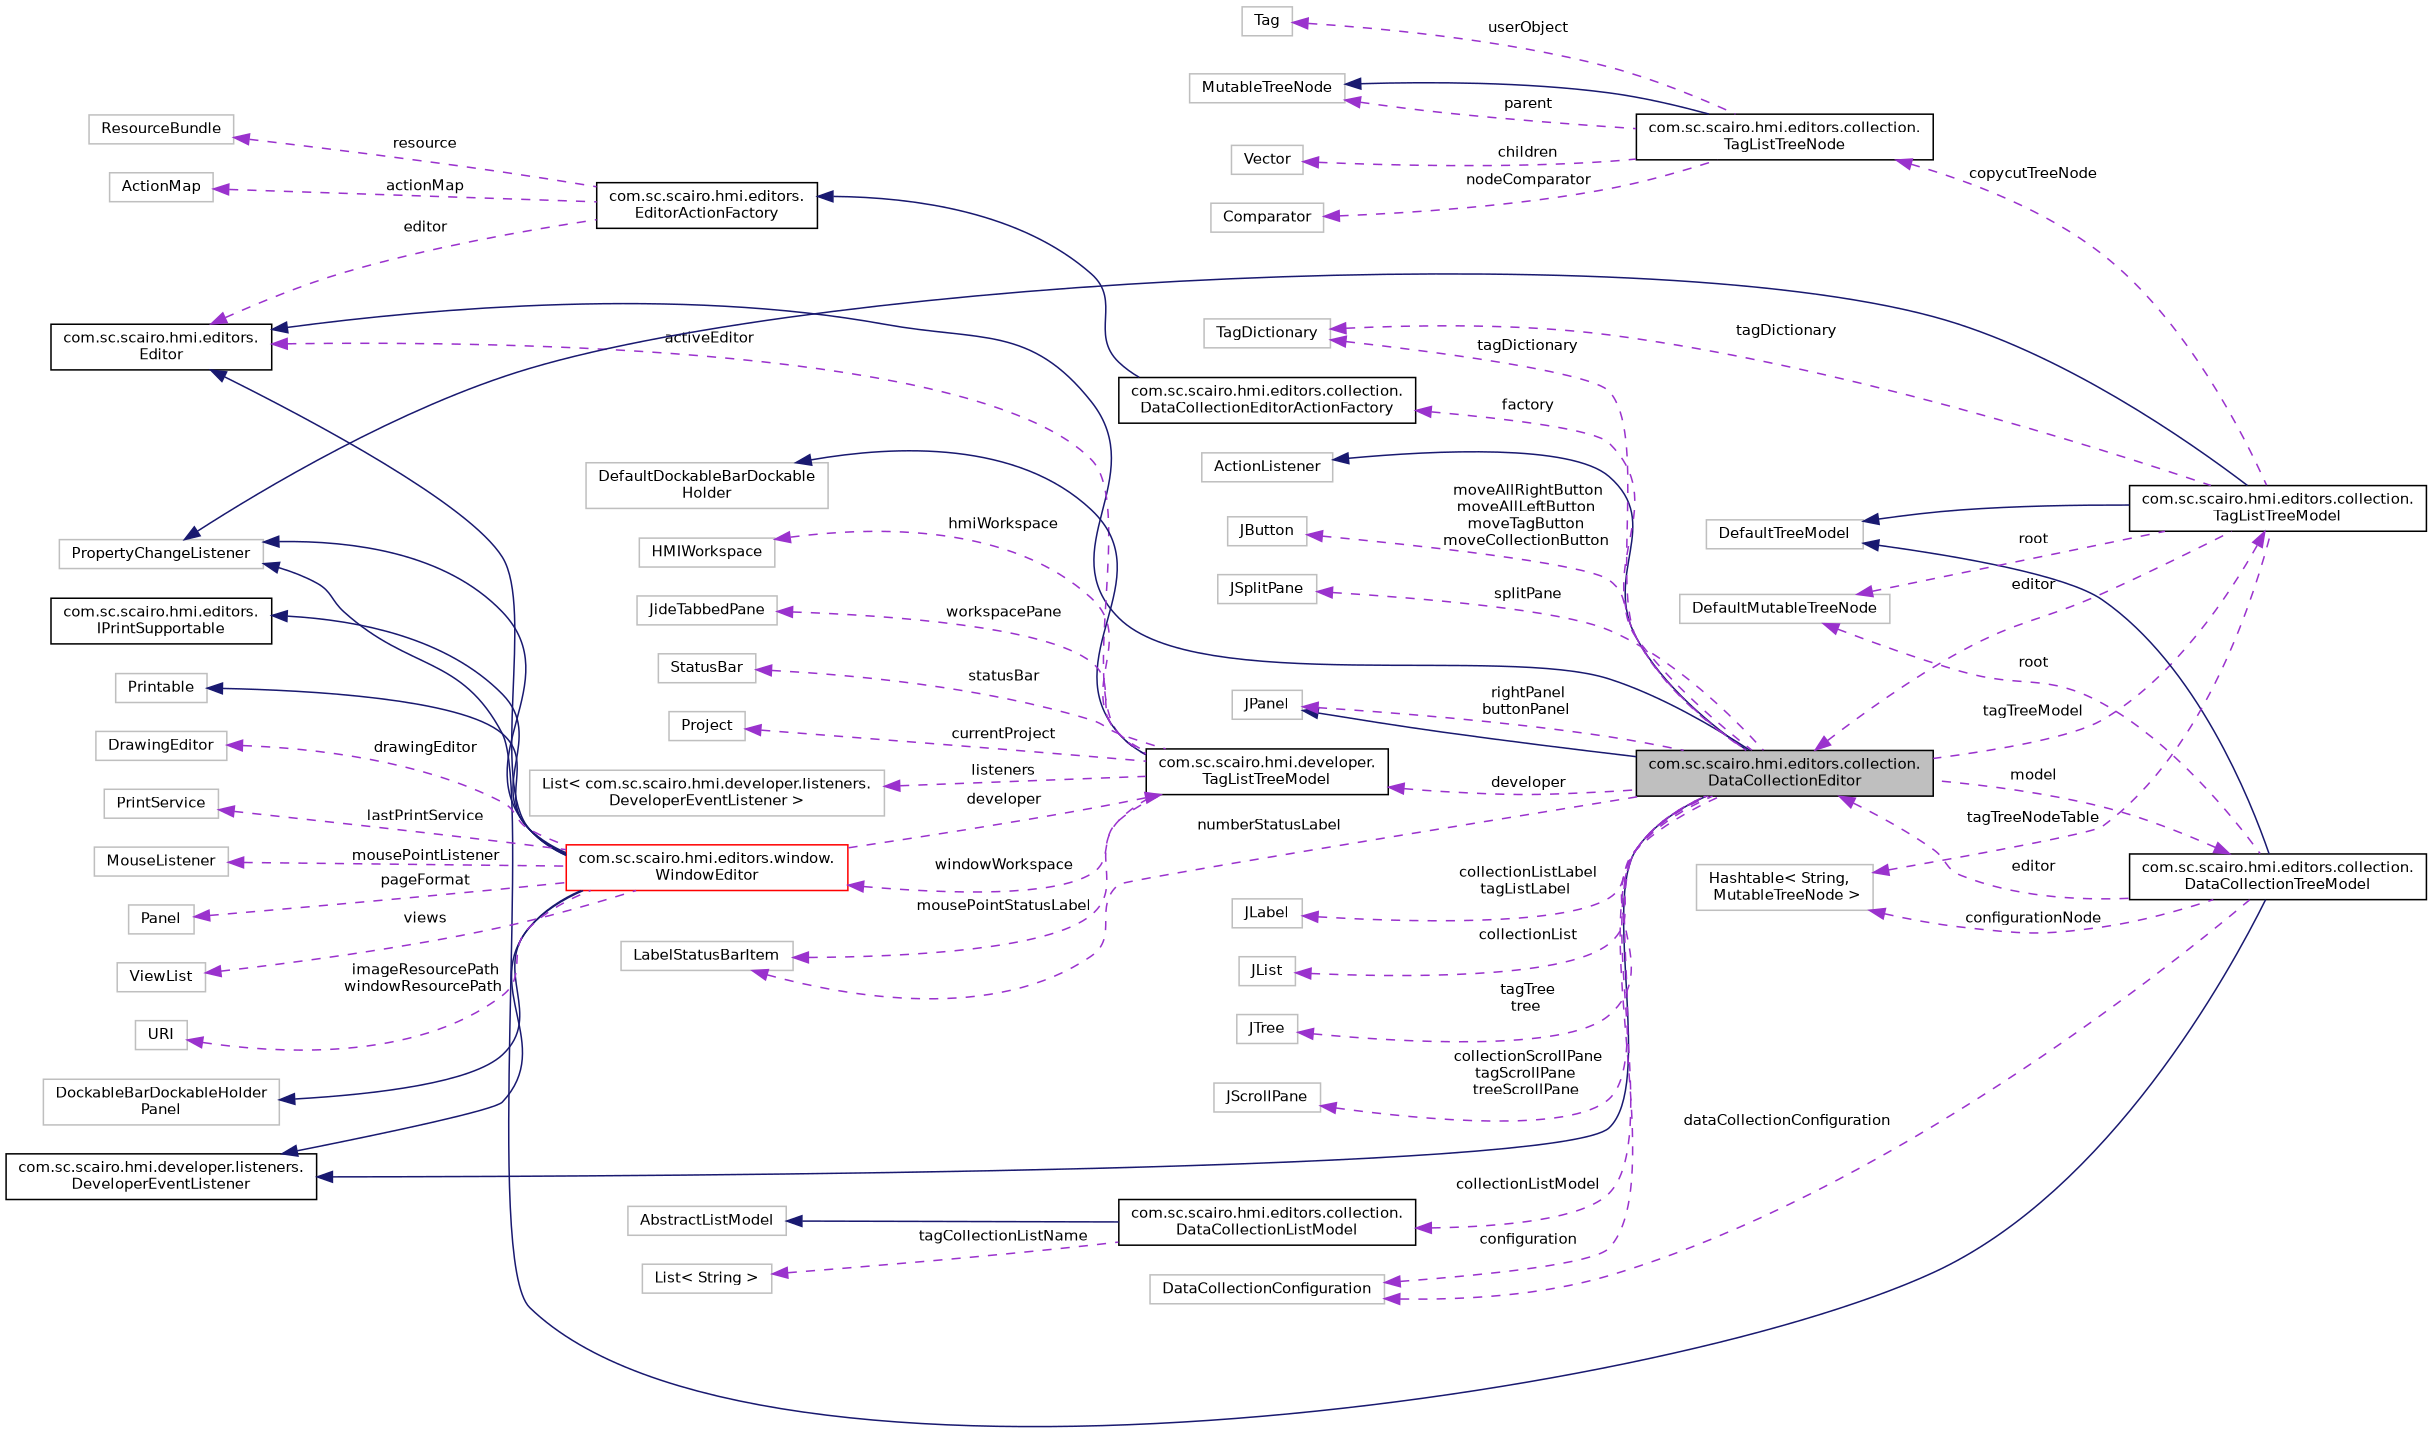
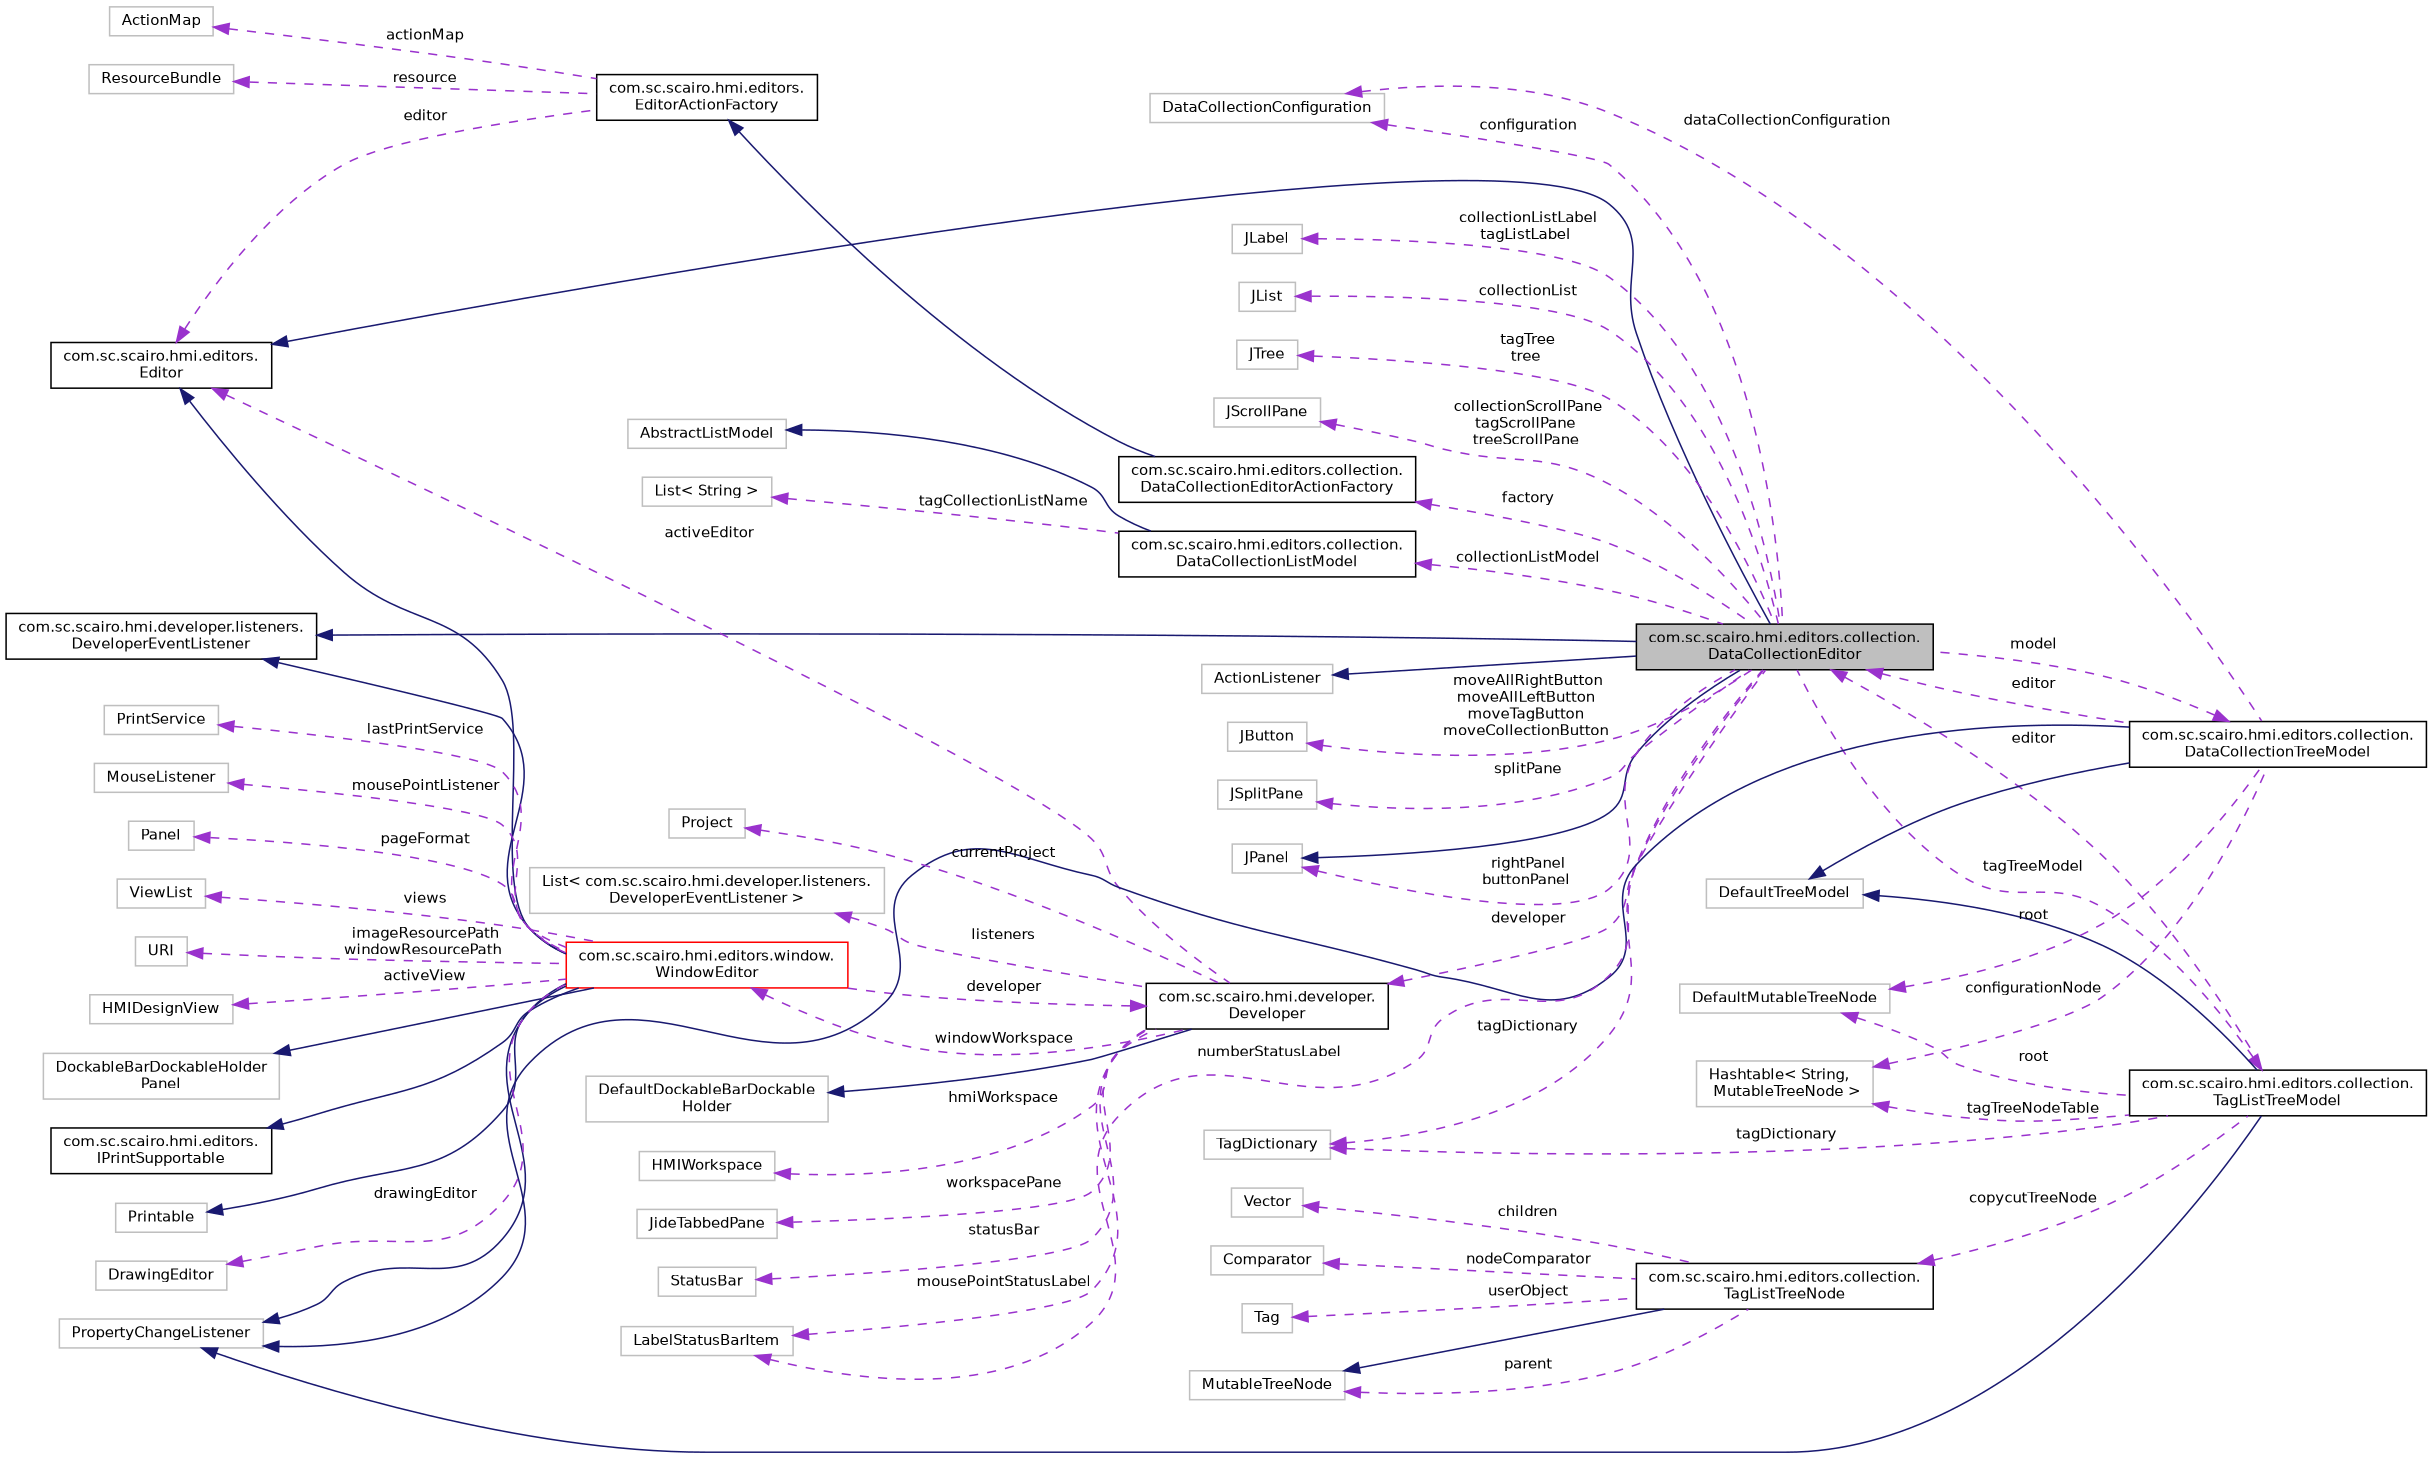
  digraph {
    rankdir=LR
    node [color=grey75 fillcolor=white fontname=Helvetica fontsize=10 shape=record style=filled]
    edge [color=darkorchid3 dir=back fontname=Helvetica fontsize=10 labelfontname=Helvetica labelfontsize=10 style=dashed]
    n1 [color=black fillcolor=grey75 fontcolor=black height=0.2 label="com.sc.scairo.hmi.editors.collection.\lDataCollectionEditor" width=0.4]
    n2 [color=black height=0.2 label="com.sc.scairo.hmi.editors.collection.\lTagListTreeModel" width=0.4]
    n3 [color=black height=0.2 label="com.sc.scairo.hmi.editors.collection.\lDataCollectionTreeModel" width=0.4]
    n4 [height=0.2 label=JPanel width=0.4]
    n5 [color=black height=0.2 label="com.sc.scairo.hmi.developer.listeners.\lDeveloperEventListener" width=0.4]
    n6 [color=red height=0.2 label="com.sc.scairo.hmi.editors.window.\lWindowEditor" width=0.4]
-   n7 [color=black height=0.2 label="com.sc.scairo.hmi.developer.\lTagListTreeModel" width=0.4]
+   n7 [color=black height=0.2 label="com.sc.scairo.hmi.developer.\lDeveloper" width=0.4]
    n8 [height=0.2 label=ActionListener width=0.4]
    n9 [color=black height=0.2 label="com.sc.scairo.hmi.editors.\lEditor" width=0.4]
    n10 [color=black height=0.2 label="com.sc.scairo.hmi.editors.\lEditorActionFactory" width=0.4]
    n11 [color=black height=0.2 label="com.sc.scairo.hmi.editors.collection.\lDataCollectionEditorActionFactory" width=0.4]
    n12 [height=0.2 label=TagDictionary width=0.4]
    n13 [height=0.2 label=DataCollectionConfiguration width=0.4]
    n14 [height=0.2 label=JButton width=0.4]
    n15 [height=0.2 label=DefaultTreeModel width=0.4]
    n16 [height=0.2 label=PropertyChangeListener width=0.4]
    n17 [height=0.2 label=DefaultMutableTreeNode width=0.4]
    n18 [height=0.2 label="Hashtable\< String,\l MutableTreeNode \>" width=0.4]
    n19 [color=black height=0.2 label="com.sc.scairo.hmi.editors.collection.\lTagListTreeNode" width=0.4]
    n20 [height=0.2 label=MutableTreeNode width=0.4]
    n21 [height=0.2 label=Vector width=0.4]
    n22 [height=0.2 label=Comparator width=0.4]
    n23 [height=0.2 label=Tag width=0.4]
    n24 [height=0.2 label=JSplitPane width=0.4]
    n25 [height=0.2 label=LabelStatusBarItem width=0.4]
    n26 [height=0.2 label=ResourceBundle width=0.4]
    n27 [height=0.2 label=ActionMap width=0.4]
    n28 [height=0.2 label=JLabel width=0.4]
    n29 [height=0.2 label="DefaultDockableBarDockable\lHolder" width=0.4]
    n30 [height=0.2 label=HMIWorkspace width=0.4]
    n31 [height=0.2 label="DockableBarDockableHolder\lPanel" width=0.4]
    n32 [color=black height=0.2 label="com.sc.scairo.hmi.editors.\lIPrintSupportable" width=0.4]
    n33 [height=0.2 label=Printable width=0.4]
    n34 [height=0.2 label=DrawingEditor width=0.4]
    n35 [height=0.2 label=PrintService width=0.4]
    n36 [height=0.2 label=MouseListener width=0.4]
    n37 [height=0.2 label=Panel width=0.4]
    n38 [height=0.2 label=ViewList width=0.4]
    n39 [height=0.2 label=URI width=0.4]
+   n40 [height=0.2 label=HMIDesignView width=0.4]
    n41 [height=0.2 label=JideTabbedPane width=0.4]
    n42 [height=0.2 label=StatusBar width=0.4]
    n43 [height=0.2 label=Project width=0.4]
    n44 [height=0.2 label="List\< com.sc.scairo.hmi.developer.listeners.\lDeveloperEventListener \>" width=0.4]
    n45 [height=0.2 label=JList width=0.4]
    n46 [height=0.2 label=JTree width=0.4]
    n47 [height=0.2 label=JScrollPane width=0.4]
    n48 [color=black height=0.2 label="com.sc.scairo.hmi.editors.collection.\lDataCollectionListModel" width=0.4]
    n49 [height=0.2 label=AbstractListModel width=0.4]
    n50 [height=0.2 label="List\< String \>" width=0.4]
    n1 -> n2 [label=" editor"]
    n1 -> n3 [label=" editor"]
    n2 -> n1 [label=" tagTreeModel"]
    n3 -> n1 [label=" model"]
    n4 -> n1 [color=midnightblue style=solid]
    n4 -> n1 [label=" rightPanel\nbuttonPanel"]
    n5 -> n1 [color=midnightblue style=solid]
    n5 -> n6 [color=midnightblue style=solid]
    n6 -> n7 [label=" windowWorkspace"]
    n7 -> n1 [label=" developer"]
    n7 -> n6 [label=" developer"]
    n8 -> n1 [color=midnightblue style=solid]
    n9 -> n1 [color=midnightblue style=solid]
    n9 -> n6 [color=midnightblue style=solid]
    n9 -> n7 [label=" activeEditor"]
    n9 -> n10 [label=" editor"]
    n10 -> n11 [color=midnightblue style=solid]
    n11 -> n1 [label=" factory"]
    n12 -> n1 [label=" tagDictionary"]
    n12 -> n2 [label=" tagDictionary"]
    n13 -> n1 [label=" configuration"]
    n13 -> n3 [label=" dataCollectionConfiguration"]
    n14 -> n1 [label=" moveAllRightButton\nmoveAllLeftButton\nmoveTagButton\nmoveCollectionButton"]
    n15 -> n2 [color=midnightblue style=solid]
    n15 -> n3 [color=midnightblue style=solid]
    n16 -> n2 [color=midnightblue style=solid]
    n16 -> n3 [color=midnightblue style=solid]
    n16 -> n6 [color=midnightblue style=solid]
    n17 -> n2 [label=" root"]
    n17 -> n3 [label=" root"]
    n18 -> n2 [label=" tagTreeNodeTable"]
    n18 -> n3 [label=" configurationNode"]
    n19 -> n2 [label=" copycutTreeNode"]
    n20 -> n19 [color=midnightblue style=solid]
    n20 -> n19 [label=" parent"]
    n21 -> n19 [label=" children"]
    n22 -> n19 [label=" nodeComparator"]
    n23 -> n19 [label=" userObject"]
    n24 -> n1 [label=" splitPane"]
    n25 -> n1 [label=" numberStatusLabel"]
    n25 -> n7 [label=" mousePointStatusLabel"]
    n26 -> n10 [label=" resource"]
    n27 -> n10 [label=" actionMap"]
    n28 -> n1 [label=" collectionListLabel\ntagListLabel"]
    n29 -> n7 [color=midnightblue style=solid]
    n30 -> n7 [label=" hmiWorkspace"]
    n31 -> n6 [color=midnightblue style=solid]
    n32 -> n6 [color=midnightblue style=solid]
    n33 -> n6 [color=midnightblue style=solid]
    n34 -> n6 [label=" drawingEditor"]
    n35 -> n6 [label=" lastPrintService"]
    n36 -> n6 [label=" mousePointListener"]
    n37 -> n6 [label=" pageFormat"]
    n38 -> n6 [label=" views"]
    n39 -> n6 [label=" imageResourcePath\nwindowResourcePath"]
+   n40 -> n6 [label=" activeView"]
    n41 -> n7 [label=" workspacePane"]
    n42 -> n7 [label=" statusBar"]
    n43 -> n7 [label=" currentProject"]
    n44 -> n7 [label=" listeners"]
    n45 -> n1 [label=" collectionList"]
    n46 -> n1 [label=" tagTree\ntree"]
    n47 -> n1 [label=" collectionScrollPane\ntagScrollPane\ntreeScrollPane"]
    n48 -> n1 [label=" collectionListModel"]
    n49 -> n48 [color=midnightblue style=solid]
    n50 -> n48 [label=" tagCollectionListName"]
  }
